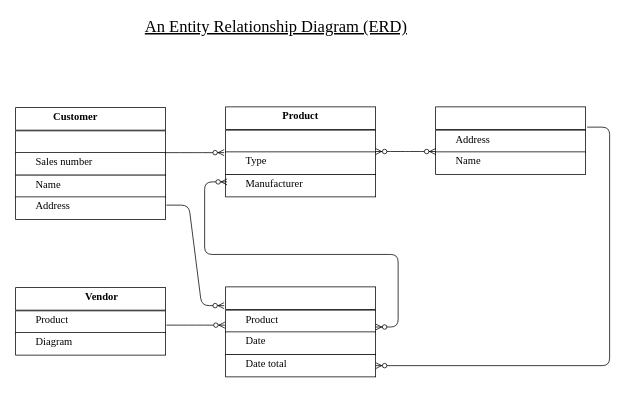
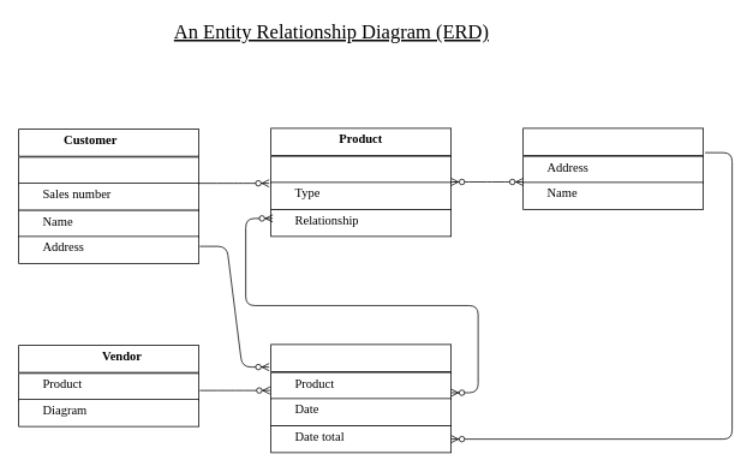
  <mxCell id="0" />
  <mxCell id="1" parent="0" />
  <mxCell id="2" value="" style="rounded=0;whiteSpace=wrap;html=1;verticalAlign=middle;" vertex="1" parent="1"><mxGeometry x="20" y="143" width="200" height="30" as="geometry" /></mxCell>
  <mxCell id="3" value="Customer" style="text;html=1;strokeColor=none;fillColor=none;align=center;verticalAlign=middle;whiteSpace=wrap;rounded=0;fontFamily=Tahoma;fontSize=14;fontStyle=1" vertex="1" parent="1"><mxGeometry x="80" y="146" width="40" height="20" as="geometry" /></mxCell>
  <mxCell id="4" style="edgeStyle=orthogonalEdgeStyle;rounded=0;orthogonalLoop=1;jettySize=auto;html=1;exitX=0.5;exitY=1;exitDx=0;exitDy=0;fontFamily=Tahoma;fontSize=14;" edge="1" parent="1" source="2" target="2"><mxGeometry relative="1" as="geometry" /></mxCell>
  <mxCell id="5" style="edgeStyle=orthogonalEdgeStyle;rounded=0;orthogonalLoop=1;jettySize=auto;html=1;exitX=0.5;exitY=1;exitDx=0;exitDy=0;fontFamily=Tahoma;fontSize=14;" edge="1" parent="1" source="2" target="2"><mxGeometry relative="1" as="geometry" /></mxCell>
  <mxCell id="6" value="" style="rounded=0;whiteSpace=wrap;html=1;verticalAlign=bottom;" vertex="1" parent="1"><mxGeometry x="20" y="174" width="200" height="30" as="geometry" /></mxCell>
  <mxCell id="7" value="" style="rounded=0;whiteSpace=wrap;html=1;verticalAlign=bottom;" vertex="1" parent="1"><mxGeometry x="20" y="203" width="200" height="30" as="geometry" /></mxCell>
  <mxCell id="8" value="Sales number" style="text;html=1;strokeColor=none;fillColor=none;align=left;verticalAlign=middle;whiteSpace=wrap;rounded=0;fontFamily=Tahoma;fontSize=14;fontStyle=0" vertex="1" parent="1"><mxGeometry x="45" y="206" width="130" height="20" as="geometry" /></mxCell>
  <mxCell id="9" style="edgeStyle=orthogonalEdgeStyle;rounded=0;orthogonalLoop=1;jettySize=auto;html=1;exitX=0.5;exitY=1;exitDx=0;exitDy=0;fontFamily=Tahoma;fontSize=14;" edge="1" parent="1"><mxGeometry relative="1" as="geometry"><mxPoint x="120" y="232" as="sourcePoint" /><mxPoint x="120" y="232" as="targetPoint" /></mxGeometry></mxCell>
  <mxCell id="10" style="edgeStyle=orthogonalEdgeStyle;rounded=0;orthogonalLoop=1;jettySize=auto;html=1;exitX=0.5;exitY=1;exitDx=0;exitDy=0;fontFamily=Tahoma;fontSize=14;" edge="1" parent="1"><mxGeometry relative="1" as="geometry"><mxPoint x="120" y="232" as="sourcePoint" /><mxPoint x="120" y="232" as="targetPoint" /></mxGeometry></mxCell>
  <mxCell id="11" value="" style="rounded=0;whiteSpace=wrap;html=1;verticalAlign=bottom;" vertex="1" parent="1"><mxGeometry x="20" y="233" width="200" height="30" as="geometry" /></mxCell>
  <mxCell id="12" value="&lt;div&gt;Name&lt;/div&gt;" style="text;html=1;strokeColor=none;fillColor=none;align=left;verticalAlign=middle;whiteSpace=wrap;rounded=0;fontFamily=Tahoma;fontSize=14;fontStyle=0" vertex="1" parent="1"><mxGeometry x="45" y="236" width="110" height="20" as="geometry" /></mxCell>
  <mxCell id="13" value="" style="rounded=0;whiteSpace=wrap;html=1;verticalAlign=bottom;" vertex="1" parent="1"><mxGeometry x="20" y="262" width="200" height="30" as="geometry" /></mxCell>
  <mxCell id="14" value="Address" style="text;html=1;strokeColor=none;fillColor=none;align=left;verticalAlign=middle;whiteSpace=wrap;rounded=0;fontFamily=Tahoma;fontSize=14;fontStyle=0" vertex="1" parent="1"><mxGeometry x="45" y="265" width="130" height="20" as="geometry" /></mxCell>
  <mxCell id="15" value="" style="rounded=0;whiteSpace=wrap;html=1;verticalAlign=middle;" vertex="1" parent="1"><mxGeometry x="300" y="142" width="200" height="30" as="geometry" /></mxCell>
  <mxCell id="16" value="Product" style="text;html=1;strokeColor=none;fillColor=none;align=center;verticalAlign=middle;whiteSpace=wrap;rounded=0;fontFamily=Tahoma;fontSize=14;fontStyle=1" vertex="1" parent="1"><mxGeometry x="380" y="145" width="40" height="20" as="geometry" /></mxCell>
  <mxCell id="17" style="edgeStyle=orthogonalEdgeStyle;rounded=0;orthogonalLoop=1;jettySize=auto;html=1;exitX=0.5;exitY=1;exitDx=0;exitDy=0;fontFamily=Tahoma;fontSize=14;" edge="1" source="15" target="15" parent="1"><mxGeometry relative="1" as="geometry" /></mxCell>
  <mxCell id="18" style="edgeStyle=orthogonalEdgeStyle;rounded=0;orthogonalLoop=1;jettySize=auto;html=1;exitX=0.5;exitY=1;exitDx=0;exitDy=0;fontFamily=Tahoma;fontSize=14;" edge="1" source="15" target="15" parent="1"><mxGeometry relative="1" as="geometry" /></mxCell>
  <mxCell id="19" value="" style="rounded=0;whiteSpace=wrap;html=1;verticalAlign=middle;" vertex="1" parent="1"><mxGeometry x="300" y="173" width="200" height="30" as="geometry" /></mxCell>
  <mxCell id="20" value="" style="rounded=0;whiteSpace=wrap;html=1;verticalAlign=middle;" vertex="1" parent="1"><mxGeometry x="300" y="202" width="200" height="30" as="geometry" /></mxCell>
  <mxCell id="21" value="Type" style="text;html=1;strokeColor=none;fillColor=none;align=left;verticalAlign=middle;whiteSpace=wrap;rounded=0;fontFamily=Tahoma;fontSize=14;fontStyle=0" vertex="1" parent="1"><mxGeometry x="325" y="205" width="130" height="20" as="geometry" /></mxCell>
  <mxCell id="22" style="edgeStyle=orthogonalEdgeStyle;rounded=0;orthogonalLoop=1;jettySize=auto;html=1;exitX=0.5;exitY=1;exitDx=0;exitDy=0;fontFamily=Tahoma;fontSize=14;" edge="1" parent="1"><mxGeometry relative="1" as="geometry"><mxPoint x="400" y="231" as="sourcePoint" /><mxPoint x="400" y="231" as="targetPoint" /></mxGeometry></mxCell>
  <mxCell id="23" style="edgeStyle=orthogonalEdgeStyle;rounded=0;orthogonalLoop=1;jettySize=auto;html=1;exitX=0.5;exitY=1;exitDx=0;exitDy=0;fontFamily=Tahoma;fontSize=14;" edge="1" parent="1"><mxGeometry relative="1" as="geometry"><mxPoint x="400" y="231" as="sourcePoint" /><mxPoint x="400" y="231" as="targetPoint" /></mxGeometry></mxCell>
  <mxCell id="24" value="" style="rounded=0;whiteSpace=wrap;html=1;verticalAlign=middle;" vertex="1" parent="1"><mxGeometry x="300" y="232" width="200" height="30" as="geometry" /></mxCell>
- <mxCell id="25" value="Manufacturer" style="text;html=1;strokeColor=none;fillColor=none;align=left;verticalAlign=middle;whiteSpace=wrap;rounded=0;fontFamily=Tahoma;fontSize=14;fontStyle=0" vertex="1" parent="1"><mxGeometry x="325" y="235" width="110" height="20" as="geometry" /></mxCell>
+ <mxCell id="25" value="Relationship" style="text;html=1;strokeColor=none;fillColor=none;align=left;verticalAlign=middle;whiteSpace=wrap;rounded=0;fontFamily=Tahoma;fontSize=14;fontStyle=0" vertex="1" parent="1"><mxGeometry x="325" y="235" width="110" height="20" as="geometry" /></mxCell>
  <mxCell id="26" value="" style="rounded=0;whiteSpace=wrap;html=1;verticalAlign=middle;" vertex="1" parent="1"><mxGeometry x="580" y="142" width="200" height="30" as="geometry" /></mxCell>
  <mxCell id="27" style="edgeStyle=orthogonalEdgeStyle;rounded=0;orthogonalLoop=1;jettySize=auto;html=1;exitX=0.5;exitY=1;exitDx=0;exitDy=0;fontFamily=Tahoma;fontSize=14;" edge="1" source="26" target="26" parent="1"><mxGeometry relative="1" as="geometry" /></mxCell>
  <mxCell id="28" style="edgeStyle=orthogonalEdgeStyle;rounded=0;orthogonalLoop=1;jettySize=auto;html=1;exitX=0.5;exitY=1;exitDx=0;exitDy=0;fontFamily=Tahoma;fontSize=14;" edge="1" source="26" target="26" parent="1"><mxGeometry relative="1" as="geometry" /></mxCell>
  <mxCell id="29" value="" style="rounded=0;whiteSpace=wrap;html=1;verticalAlign=middle;" vertex="1" parent="1"><mxGeometry x="580" y="173" width="200" height="30" as="geometry" /></mxCell>
  <mxCell id="30" value="Address" style="text;html=1;strokeColor=none;fillColor=none;align=left;verticalAlign=middle;whiteSpace=wrap;rounded=0;fontFamily=Tahoma;fontSize=14;fontStyle=0" vertex="1" parent="1"><mxGeometry x="605" y="176" width="110" height="20" as="geometry" /></mxCell>
  <mxCell id="31" value="" style="rounded=0;whiteSpace=wrap;html=1;verticalAlign=middle;" vertex="1" parent="1"><mxGeometry x="580" y="202" width="200" height="30" as="geometry" /></mxCell>
  <mxCell id="32" value="Name" style="text;html=1;strokeColor=none;fillColor=none;align=left;verticalAlign=middle;whiteSpace=wrap;rounded=0;fontFamily=Tahoma;fontSize=14;fontStyle=0" vertex="1" parent="1"><mxGeometry x="605" y="205" width="130" height="20" as="geometry" /></mxCell>
  <mxCell id="33" style="edgeStyle=orthogonalEdgeStyle;rounded=0;orthogonalLoop=1;jettySize=auto;html=1;exitX=0.5;exitY=1;exitDx=0;exitDy=0;fontFamily=Tahoma;fontSize=14;" edge="1" parent="1"><mxGeometry relative="1" as="geometry"><mxPoint x="680" y="231" as="sourcePoint" /><mxPoint x="680" y="231" as="targetPoint" /></mxGeometry></mxCell>
  <mxCell id="34" style="edgeStyle=orthogonalEdgeStyle;rounded=0;orthogonalLoop=1;jettySize=auto;html=1;exitX=0.5;exitY=1;exitDx=0;exitDy=0;fontFamily=Tahoma;fontSize=14;" edge="1" parent="1"><mxGeometry relative="1" as="geometry"><mxPoint x="680" y="231" as="sourcePoint" /><mxPoint x="680" y="231" as="targetPoint" /></mxGeometry></mxCell>
  <mxCell id="35" value="" style="rounded=0;whiteSpace=wrap;html=1;verticalAlign=middle;" vertex="1" parent="1"><mxGeometry x="20" y="383" width="200" height="30" as="geometry" /></mxCell>
  <mxCell id="36" value="Vendor" style="text;html=1;strokeColor=none;fillColor=none;align=center;verticalAlign=middle;whiteSpace=wrap;rounded=0;fontFamily=Tahoma;fontSize=14;fontStyle=1" vertex="1" parent="1"><mxGeometry x="115" y="386" width="40" height="20" as="geometry" /></mxCell>
  <mxCell id="37" style="edgeStyle=orthogonalEdgeStyle;rounded=0;orthogonalLoop=1;jettySize=auto;html=1;exitX=0.5;exitY=1;exitDx=0;exitDy=0;fontFamily=Tahoma;fontSize=14;" edge="1" source="35" target="35" parent="1"><mxGeometry relative="1" as="geometry" /></mxCell>
  <mxCell id="38" style="edgeStyle=orthogonalEdgeStyle;rounded=0;orthogonalLoop=1;jettySize=auto;html=1;exitX=0.5;exitY=1;exitDx=0;exitDy=0;fontFamily=Tahoma;fontSize=14;" edge="1" source="35" target="35" parent="1"><mxGeometry relative="1" as="geometry" /></mxCell>
  <mxCell id="39" value="" style="rounded=0;whiteSpace=wrap;html=1;verticalAlign=middle;" vertex="1" parent="1"><mxGeometry x="20" y="414" width="200" height="30" as="geometry" /></mxCell>
  <mxCell id="40" value="Product" style="text;html=1;strokeColor=none;fillColor=none;align=left;verticalAlign=middle;whiteSpace=wrap;rounded=0;fontFamily=Tahoma;fontSize=14;fontStyle=0" vertex="1" parent="1"><mxGeometry x="45" y="417" width="110" height="20" as="geometry" /></mxCell>
  <mxCell id="41" value="" style="rounded=0;whiteSpace=wrap;html=1;verticalAlign=middle;" vertex="1" parent="1"><mxGeometry x="20" y="443" width="200" height="30" as="geometry" /></mxCell>
  <mxCell id="42" value="Diagram" style="text;html=1;strokeColor=none;fillColor=none;align=left;verticalAlign=middle;whiteSpace=wrap;rounded=0;fontFamily=Tahoma;fontSize=14;fontStyle=0" vertex="1" parent="1"><mxGeometry x="45" y="446" width="130" height="20" as="geometry" /></mxCell>
  <mxCell id="43" style="edgeStyle=orthogonalEdgeStyle;rounded=0;orthogonalLoop=1;jettySize=auto;html=1;exitX=0.5;exitY=1;exitDx=0;exitDy=0;fontFamily=Tahoma;fontSize=14;" edge="1" parent="1"><mxGeometry relative="1" as="geometry"><mxPoint x="120" y="472" as="sourcePoint" /><mxPoint x="120" y="472" as="targetPoint" /></mxGeometry></mxCell>
  <mxCell id="44" style="edgeStyle=orthogonalEdgeStyle;rounded=0;orthogonalLoop=1;jettySize=auto;html=1;exitX=0.5;exitY=1;exitDx=0;exitDy=0;fontFamily=Tahoma;fontSize=14;" edge="1" parent="1"><mxGeometry relative="1" as="geometry"><mxPoint x="120" y="472" as="sourcePoint" /><mxPoint x="120" y="472" as="targetPoint" /></mxGeometry></mxCell>
  <mxCell id="45" value="" style="rounded=0;whiteSpace=wrap;html=1;verticalAlign=middle;" vertex="1" parent="1"><mxGeometry x="300" y="382" width="200" height="30" as="geometry" /></mxCell>
  <mxCell id="46" style="edgeStyle=orthogonalEdgeStyle;rounded=0;orthogonalLoop=1;jettySize=auto;html=1;exitX=0.5;exitY=1;exitDx=0;exitDy=0;fontFamily=Tahoma;fontSize=14;" edge="1" source="45" target="45" parent="1"><mxGeometry relative="1" as="geometry" /></mxCell>
  <mxCell id="47" style="edgeStyle=orthogonalEdgeStyle;rounded=0;orthogonalLoop=1;jettySize=auto;html=1;exitX=0.5;exitY=1;exitDx=0;exitDy=0;fontFamily=Tahoma;fontSize=14;" edge="1" source="45" target="45" parent="1"><mxGeometry relative="1" as="geometry" /></mxCell>
  <mxCell id="48" value="" style="rounded=0;whiteSpace=wrap;html=1;verticalAlign=middle;" vertex="1" parent="1"><mxGeometry x="300" y="413" width="200" height="30" as="geometry" /></mxCell>
  <mxCell id="49" value="Product" style="text;html=1;strokeColor=none;fillColor=none;align=left;verticalAlign=middle;whiteSpace=wrap;rounded=0;fontFamily=Tahoma;fontSize=14;fontStyle=0" vertex="1" parent="1"><mxGeometry x="325" y="416" width="110" height="20" as="geometry" /></mxCell>
  <mxCell id="50" value="" style="rounded=0;whiteSpace=wrap;html=1;verticalAlign=middle;" vertex="1" parent="1"><mxGeometry x="300" y="442" width="200" height="30" as="geometry" /></mxCell>
  <mxCell id="51" value="Date" style="text;html=1;strokeColor=none;fillColor=none;align=left;verticalAlign=middle;whiteSpace=wrap;rounded=0;fontFamily=Tahoma;fontSize=14;fontStyle=0" vertex="1" parent="1"><mxGeometry x="325" y="445" width="130" height="20" as="geometry" /></mxCell>
  <mxCell id="52" style="edgeStyle=orthogonalEdgeStyle;rounded=0;orthogonalLoop=1;jettySize=auto;html=1;exitX=0.5;exitY=1;exitDx=0;exitDy=0;fontFamily=Tahoma;fontSize=14;" edge="1" parent="1"><mxGeometry relative="1" as="geometry"><mxPoint x="400" y="471" as="sourcePoint" /><mxPoint x="400" y="471" as="targetPoint" /></mxGeometry></mxCell>
  <mxCell id="53" style="edgeStyle=orthogonalEdgeStyle;rounded=0;orthogonalLoop=1;jettySize=auto;html=1;exitX=0.5;exitY=1;exitDx=0;exitDy=0;fontFamily=Tahoma;fontSize=14;" edge="1" parent="1"><mxGeometry relative="1" as="geometry"><mxPoint x="400" y="471" as="sourcePoint" /><mxPoint x="400" y="471" as="targetPoint" /></mxGeometry></mxCell>
  <mxCell id="54" value="" style="rounded=0;whiteSpace=wrap;html=1;verticalAlign=middle;" vertex="1" parent="1"><mxGeometry x="300" y="472" width="200" height="30" as="geometry" /></mxCell>
  <mxCell id="55" value="Date total" style="text;html=1;strokeColor=none;fillColor=none;align=left;verticalAlign=middle;whiteSpace=wrap;rounded=0;fontFamily=Tahoma;fontSize=14;fontStyle=0" vertex="1" parent="1"><mxGeometry x="325" y="475" width="110" height="20" as="geometry" /></mxCell>
  <mxCell id="56" value="An Entity Relationship Diagram (ERD)" style="text;html=1;align=center;verticalAlign=middle;resizable=0;points=[];autosize=1;fontSize=22;fontFamily=Tahoma;fontStyle=4" vertex="1" parent="1"><mxGeometry x="177" y="20" width="380" height="30" as="geometry" /></mxCell>
  <mxCell id="57" value="" style="edgeStyle=entityRelationEdgeStyle;fontSize=12;html=1;endArrow=ERzeroToMany;endFill=1;entryX=0;entryY=0.25;entryDx=0;entryDy=0;" edge="1" parent="1"><mxGeometry width="100" height="100" relative="1" as="geometry"><mxPoint x="220" y="203" as="sourcePoint" /><mxPoint x="298" y="203" as="targetPoint" /></mxGeometry></mxCell>
  <mxCell id="58" value="" style="edgeStyle=entityRelationEdgeStyle;fontSize=12;html=1;endArrow=ERzeroToMany;endFill=1;" edge="1" parent="1" target="54"><mxGeometry width="100" height="100" relative="1" as="geometry"><mxPoint x="782" y="169" as="sourcePoint" /><mxPoint x="300" y="444" as="targetPoint" /></mxGeometry></mxCell>
  <mxCell id="59" value="" style="edgeStyle=entityRelationEdgeStyle;fontSize=12;html=1;endArrow=ERzeroToMany;endFill=1;startArrow=ERzeroToMany;exitX=1;exitY=0.75;exitDx=0;exitDy=0;" edge="1" parent="1" source="48"><mxGeometry width="100" height="100" relative="1" as="geometry"><mxPoint x="302" y="332" as="sourcePoint" /><mxPoint x="302" y="242" as="targetPoint" /></mxGeometry></mxCell>
  <mxCell id="60" value="" style="edgeStyle=entityRelationEdgeStyle;fontSize=12;html=1;endArrow=ERzeroToMany;endFill=1;startArrow=ERzeroToMany;verticalAlign=bottom;fontStyle=0;entryX=0;entryY=0.75;entryDx=0;entryDy=0;exitX=1;exitY=0.75;exitDx=0;exitDy=0;" edge="1" parent="1"><mxGeometry width="100" height="100" relative="1" as="geometry"><mxPoint x="500" y="201.5" as="sourcePoint" /><mxPoint x="580" y="201.5" as="targetPoint" /></mxGeometry></mxCell>
  <mxCell id="61" value="" style="edgeStyle=entityRelationEdgeStyle;fontSize=12;html=1;endArrow=ERzeroToMany;endFill=1;" edge="1" parent="1"><mxGeometry width="100" height="100" relative="1" as="geometry"><mxPoint x="221" y="433" as="sourcePoint" /><mxPoint x="299" y="433" as="targetPoint" /></mxGeometry></mxCell>
  <mxCell id="62" value="" style="edgeStyle=entityRelationEdgeStyle;fontSize=12;html=1;endArrow=ERzeroToMany;endFill=1;" edge="1" parent="1"><mxGeometry width="100" height="100" relative="1" as="geometry"><mxPoint x="221" y="273" as="sourcePoint" /><mxPoint x="298" y="407" as="targetPoint" /></mxGeometry></mxCell>
